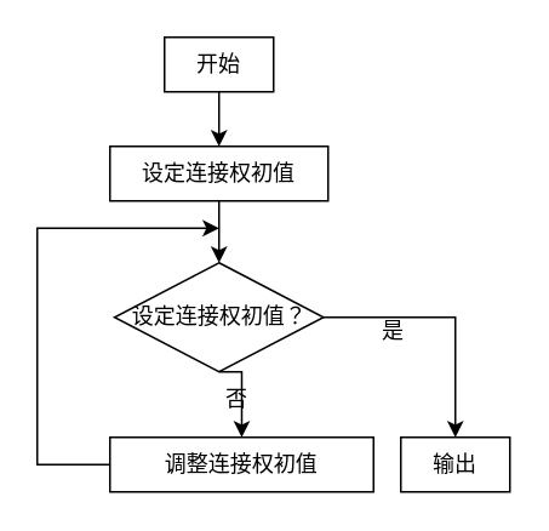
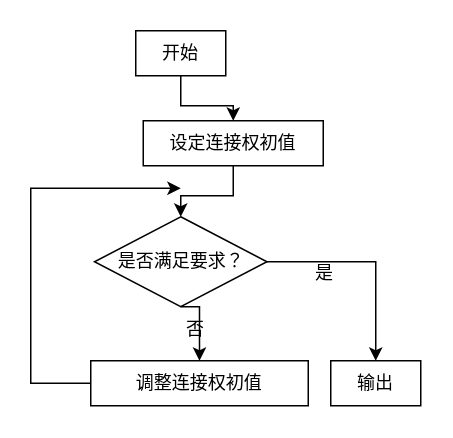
  <mxCell id="0" />
  <mxCell id="1" parent="0" />
  <mxCell id="2" style="edgeStyle=orthogonalEdgeStyle;rounded=0;orthogonalLoop=1;jettySize=auto;html=1;exitX=0.5;exitY=1;exitDx=0;exitDy=0;entryX=0.5;entryY=0;entryDx=0;entryDy=0;" edge="1" parent="1" source="3" target="5"><mxGeometry relative="1" as="geometry" /></mxCell>
  <mxCell id="3" value="开始" style="rounded=0;whiteSpace=wrap;html=1;" vertex="1" parent="1"><mxGeometry x="90" y="20" width="60" height="30" as="geometry" /></mxCell>
  <mxCell id="4" value="" style="edgeStyle=orthogonalEdgeStyle;rounded=0;orthogonalLoop=1;jettySize=auto;html=1;" edge="1" parent="1" source="5" target="8"><mxGeometry relative="1" as="geometry" /></mxCell>
- <mxCell id="5" value="设定连接权初值" style="rounded=0;whiteSpace=wrap;html=1;" vertex="1" parent="1"><mxGeometry x="60" y="80" width="120" height="30" as="geometry" /></mxCell>
+ <mxCell id="5" value="设定连接权初值" style="rounded=0;whiteSpace=wrap;html=1;" vertex="1" parent="1"><mxGeometry x="95" y="80" width="120" height="30" as="geometry" /></mxCell>
  <mxCell id="6" style="edgeStyle=orthogonalEdgeStyle;rounded=0;orthogonalLoop=1;jettySize=auto;html=1;exitX=1;exitY=0.5;exitDx=0;exitDy=0;" edge="1" parent="1" source="8" target="10"><mxGeometry relative="1" as="geometry" /></mxCell>
  <mxCell id="7" style="edgeStyle=orthogonalEdgeStyle;rounded=0;orthogonalLoop=1;jettySize=auto;html=1;exitX=0.5;exitY=1;exitDx=0;exitDy=0;entryX=0.5;entryY=0;entryDx=0;entryDy=0;" edge="1" parent="1" source="8" target="9"><mxGeometry relative="1" as="geometry" /></mxCell>
- <mxCell id="8" value="设定连接权初值？" style="rhombus;whiteSpace=wrap;html=1;" vertex="1" parent="1"><mxGeometry x="62.5" y="144" width="115" height="60" as="geometry" /></mxCell>
+ <mxCell id="8" value="是否满足要求？" style="rhombus;whiteSpace=wrap;html=1;" vertex="1" parent="1"><mxGeometry x="62.5" y="144" width="115" height="60" as="geometry" /></mxCell>
  <mxCell id="9" value="调整连接权初值" style="rounded=0;whiteSpace=wrap;html=1;" vertex="1" parent="1"><mxGeometry x="60" y="240" width="145" height="30" as="geometry" /></mxCell>
  <mxCell id="10" value="输出" style="rounded=0;whiteSpace=wrap;html=1;" vertex="1" parent="1"><mxGeometry x="220" y="240" width="60" height="30" as="geometry" /></mxCell>
  <mxCell id="11" value="" style="endArrow=classic;html=1;rounded=0;exitX=0;exitY=0.5;exitDx=0;exitDy=0;" edge="1" parent="1" source="9"><mxGeometry width="50" height="50" relative="1" as="geometry"><mxPoint x="60" y="250" as="sourcePoint" /><mxPoint x="120" y="125" as="targetPoint" /><Array as="points"><mxPoint x="20" y="255" /><mxPoint x="20" y="195" /><mxPoint x="20" y="125" /></Array></mxGeometry></mxCell>
  <mxCell id="12" value="否" style="text;html=1;align=center;verticalAlign=middle;whiteSpace=wrap;rounded=0;" vertex="1" parent="1"><mxGeometry x="100" y="204" width="60" height="30" as="geometry" /></mxCell>
  <mxCell id="13" value="是" style="text;html=1;align=center;verticalAlign=middle;whiteSpace=wrap;rounded=0;" vertex="1" parent="1"><mxGeometry x="185.5" y="167" width="60" height="30" as="geometry" /></mxCell>
